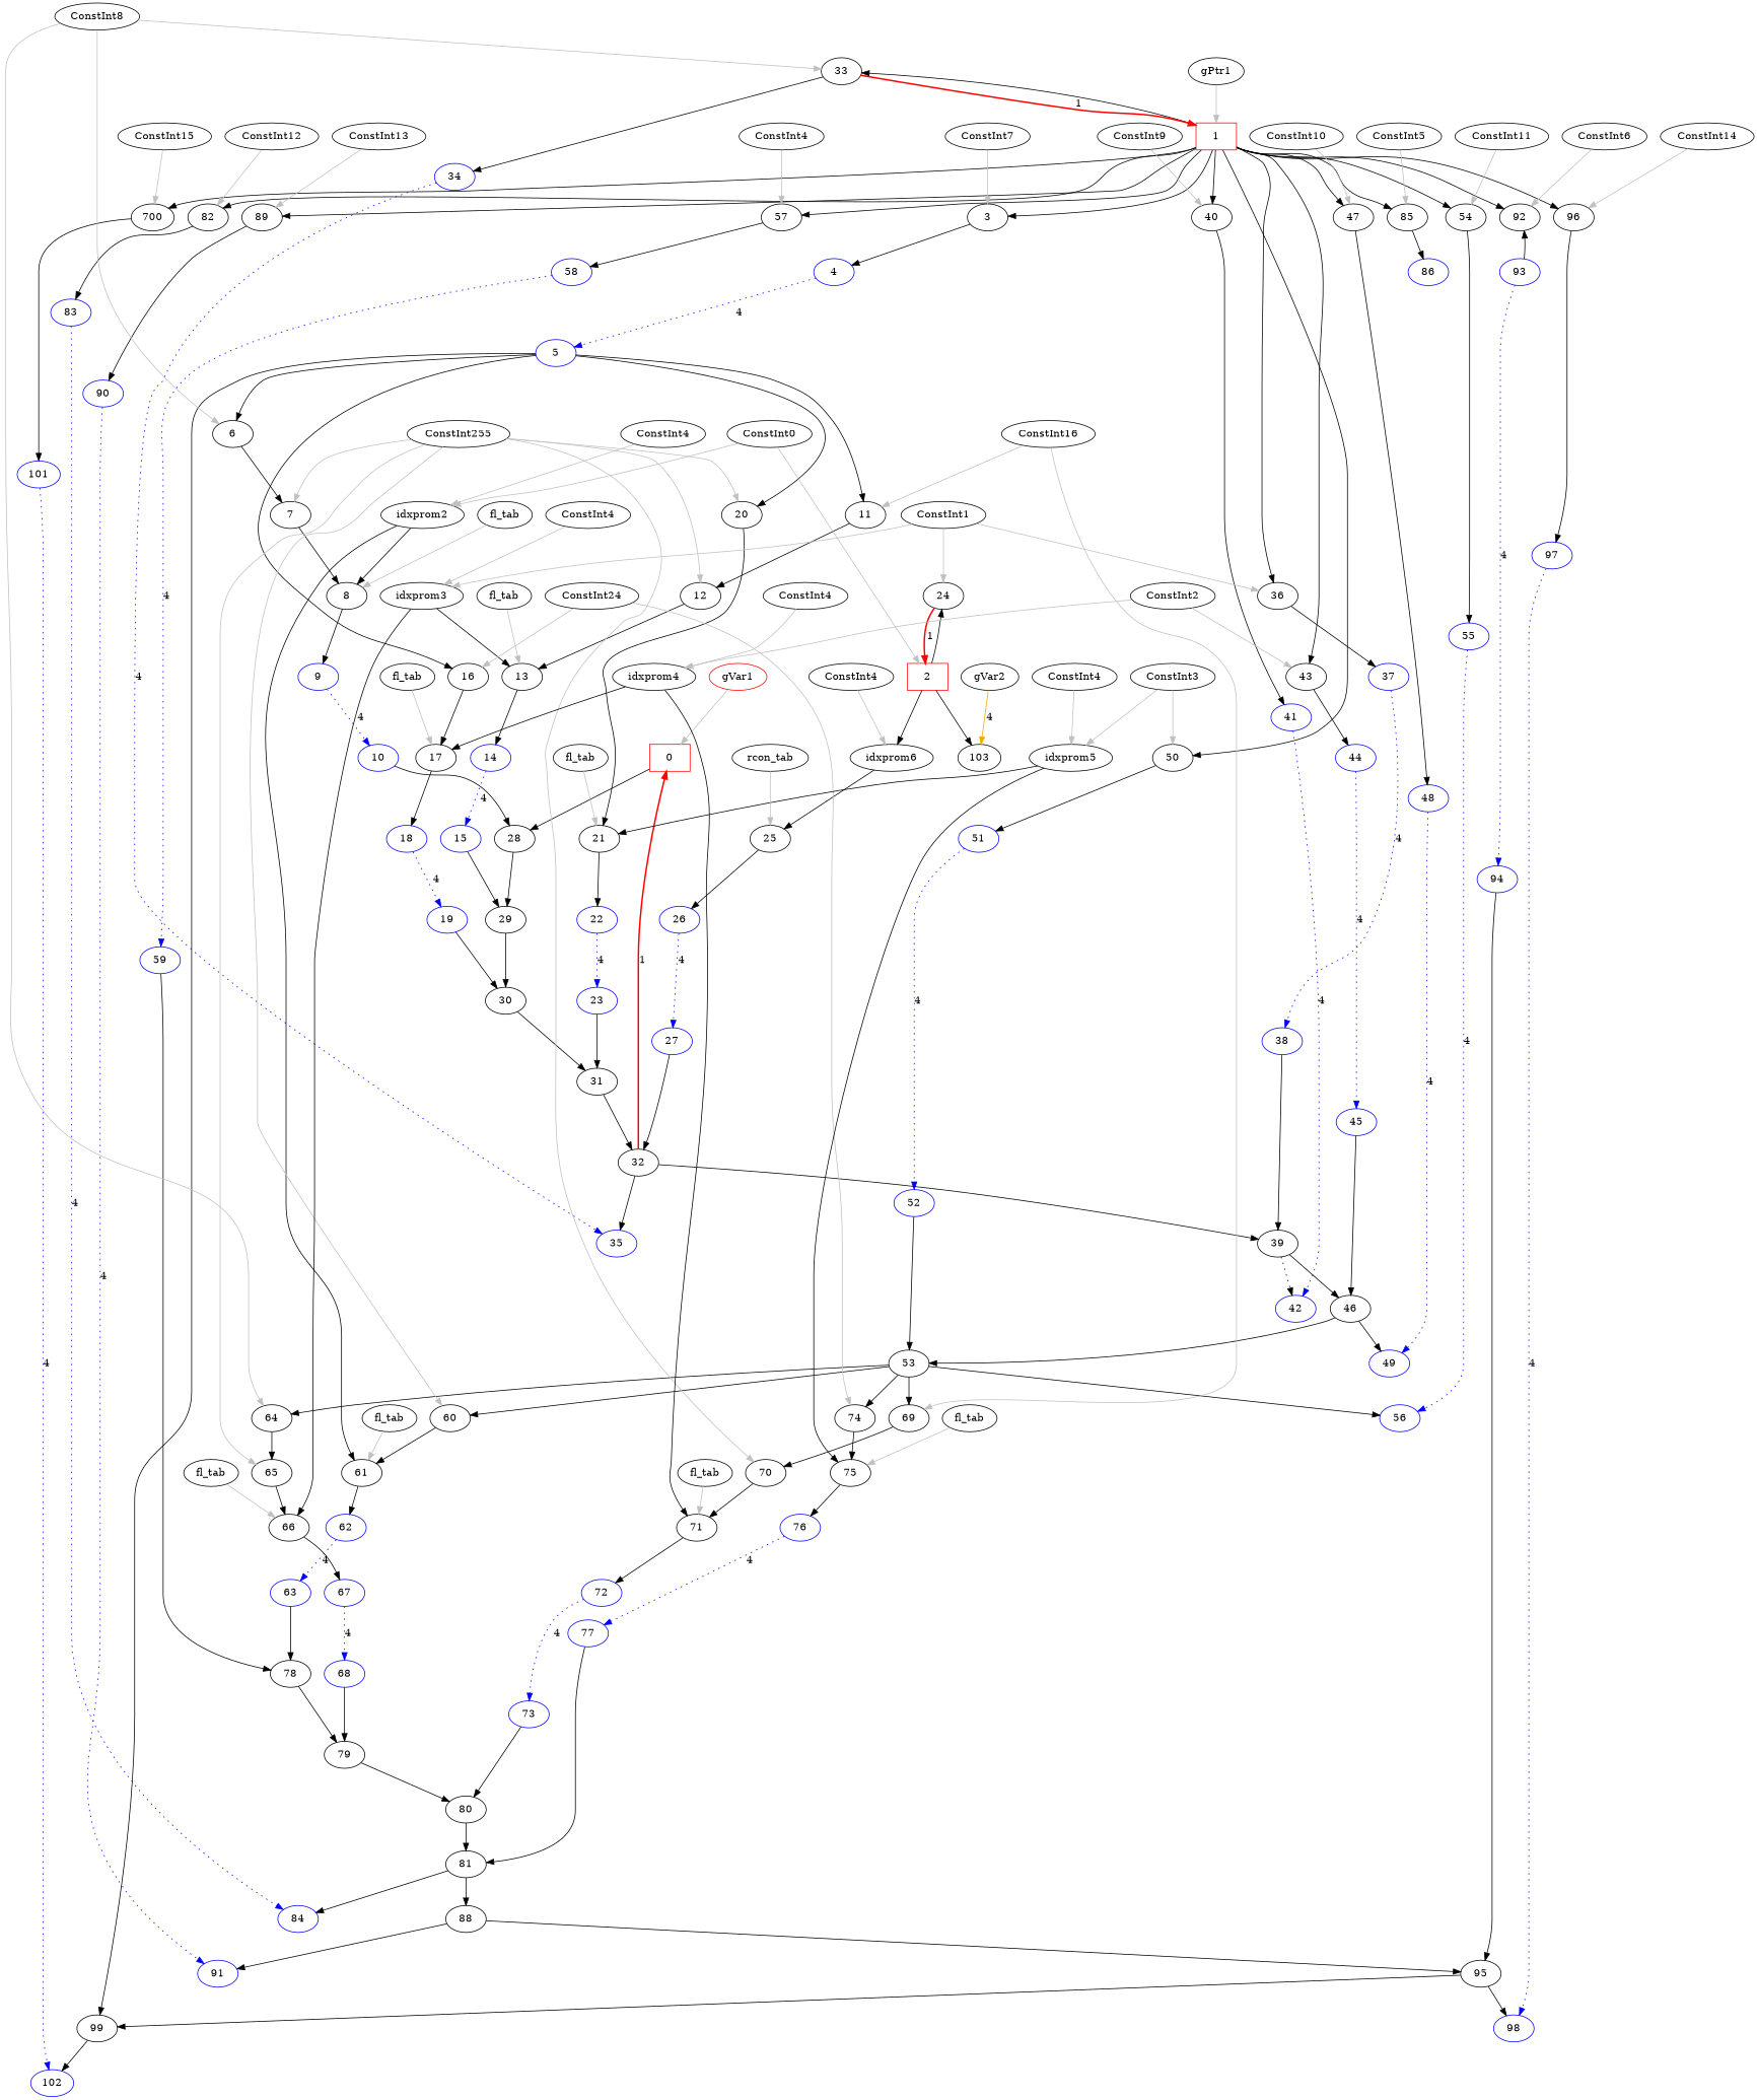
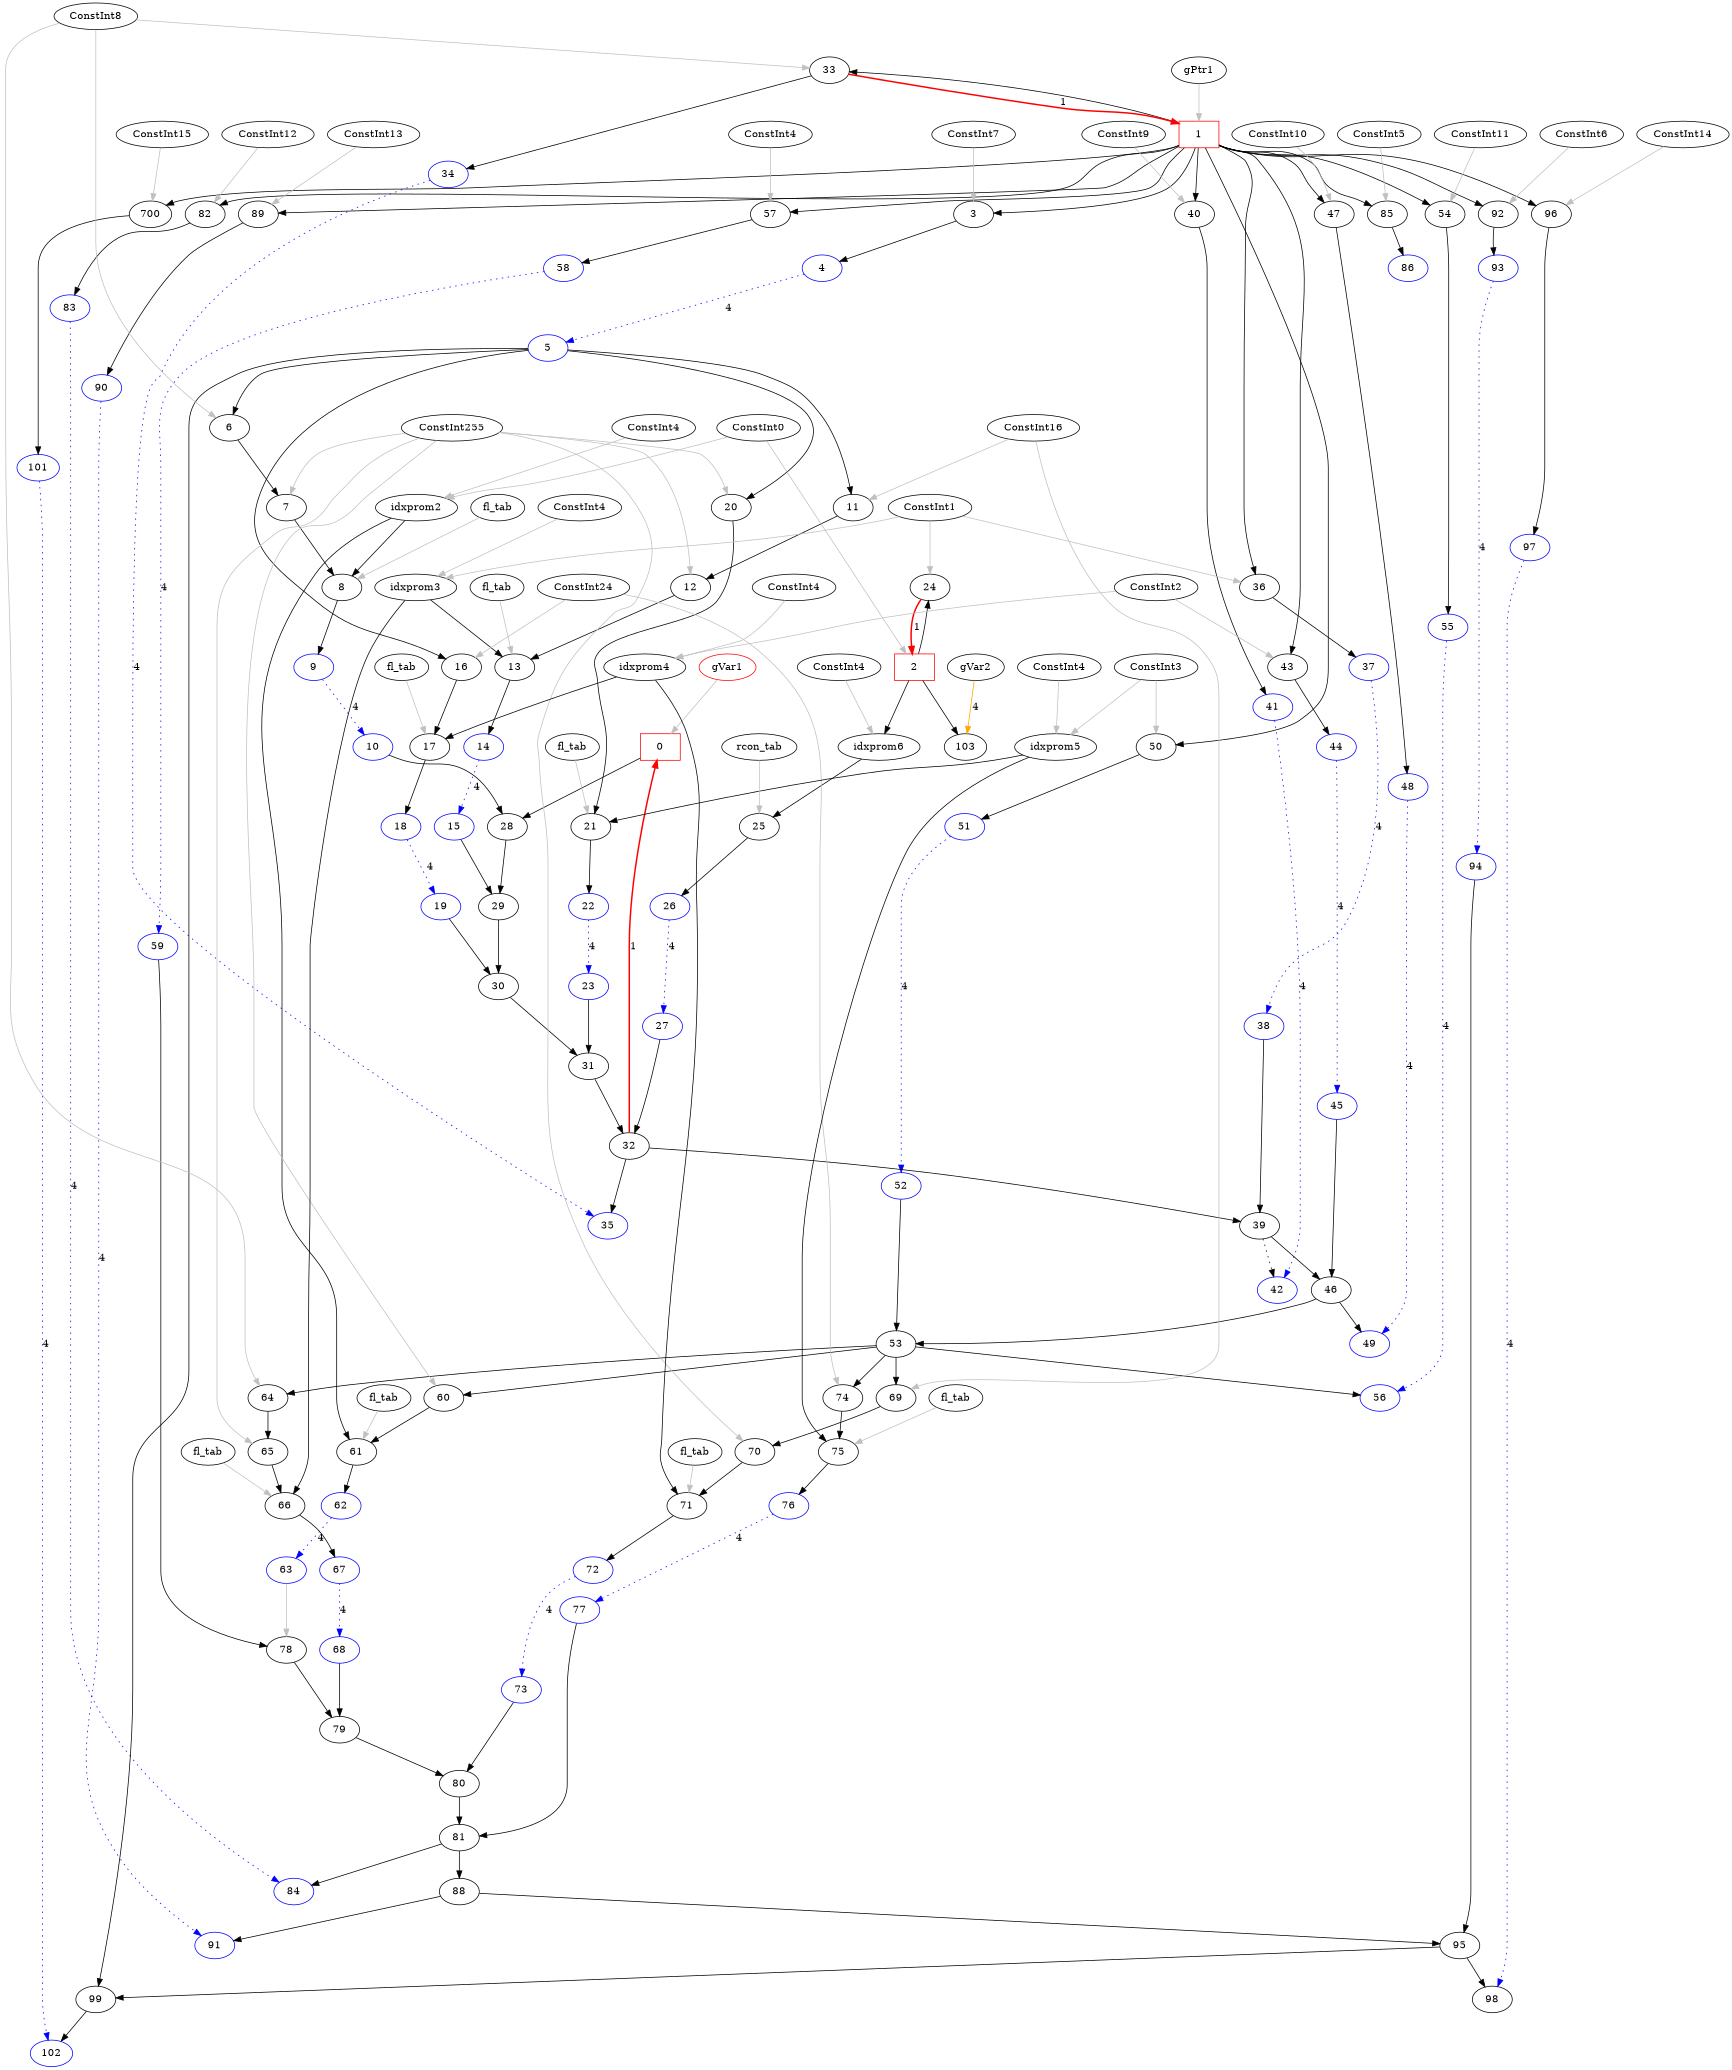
  digraph {
    node [color=black]
    n1 [color=red label=0 shape=box]
    n2 [label=28]
    n3 [label=29]
    n4 [color=red label=1 shape=box]
    n5 [label=3]
    n6 [label=33]
    n7 [label=36]
    n8 [label=40]
    n9 [label=43]
    n10 [label=47]
    n11 [label=50]
    n12 [label=54]
    n13 [label=57]
    n14 [label=82]
    n15 [label=85]
    n16 [label=89]
    n17 [label=92]
    n18 [label=96]
    n19 [label=700]
    n20 [color=blue label=4]
    n21 [color=blue label=34]
    n22 [color=blue label=37]
    n23 [color=blue label=41]
    n24 [color=blue label=44]
    n25 [color=blue label=48]
    n26 [color=blue label=51]
    n27 [color=blue label=55]
    n28 [color=blue label=58]
    n29 [color=blue label=83]
    n30 [color=blue label=86]
    n31 [color=blue label=90]
    n32 [color=blue label=93]
    n33 [color=blue label=97]
    n34 [color=blue label=101]
    n35 [color=red label=2 shape=box]
    n36 [label=24]
    n37 [label=103]
    n38 [label=idxprom6]
    n39 [label=25]
    n40 [color=blue label=5]
    n41 [label=6]
    n42 [label=11]
    n43 [label=16]
    n44 [label=20]
    n45 [label=99]
    n46 [label=7]
    n47 [label=12]
    n48 [label=17]
    n49 [label=21]
    n50 [color=blue label=102]
    n51 [label=8]
    n52 [color=blue label=9]
    n53 [color=blue label=10]
    n54 [label=13]
    n55 [color=blue label=14]
    n56 [color=blue label=15]
    n57 [label=30]
    n58 [color=blue label=18]
    n59 [color=blue label=19]
    n60 [label=31]
    n61 [color=blue label=22]
    n62 [color=blue label=23]
    n63 [label=32]
    n64 [color=blue label=26]
    n65 [color=blue label=27]
    n66 [color=blue label=35]
    n67 [label=39]
    n68 [color=blue label=42]
    n69 [label=46]
    n70 [color=blue label=38]
    n71 [color=blue label=49]
    n72 [label=53]
    n73 [color=blue label=45]
    n74 [color=blue label=56]
    n75 [label=60]
    n76 [label=64]
    n77 [label=69]
    n78 [label=74]
    n79 [color=blue label=52]
    n80 [label=61]
    n81 [label=65]
    n82 [label=70]
    n83 [label=75]
    n84 [color=blue label=59]
    n85 [label=78]
    n86 [label=79]
    n87 [color=blue label=62]
    n88 [color=blue label=63]
    n89 [label=66]
    n90 [color=blue label=67]
    n91 [color=blue label=68]
    n92 [label=80]
    n93 [label=71]
    n94 [color=blue label=72]
    n95 [color=blue label=73]
    n96 [label=81]
    n97 [color=blue label=76]
    n98 [color=blue label=77]
    n99 [color=blue label=84]
    n100 [label=88]
    n101 [color=blue label=91]
    n102 [label=95]
-   n103 [color=blue label=98]
+   n103 [label=98]
    n104 [color=blue label=94]
    n105 [color=red label=gVar1]
    n106 [label=gPtr1]
    n107 [label=ConstInt0]
    n108 [label=idxprom2]
    n109 [label=ConstInt7]
    n110 [label=ConstInt8]
    n111 [label=ConstInt255]
    n112 [label=fl_tab]
    n113 [label=ConstInt4]
    n114 [label=ConstInt16]
    n115 [label=ConstInt1]
    n116 [label=idxprom3]
    n117 [label=fl_tab]
    n118 [label=ConstInt4]
    n119 [label=ConstInt24]
    n120 [label=ConstInt2]
    n121 [label=idxprom4]
    n122 [label=fl_tab]
    n123 [label=ConstInt4]
    n124 [label=ConstInt3]
    n125 [label=idxprom5]
    n126 [label=fl_tab]
    n127 [label=ConstInt4]
    n128 [label=rcon_tab]
    n129 [label=ConstInt4]
    n130 [label=ConstInt9]
    n131 [label=ConstInt10]
    n132 [label=ConstInt11]
    n133 [label=ConstInt4]
    n134 [label=fl_tab]
    n135 [label=fl_tab]
    n136 [label=fl_tab]
    n137 [label=fl_tab]
    n138 [label=ConstInt12]
    n139 [label=ConstInt5]
    n140 [label=ConstInt13]
    n141 [label=ConstInt6]
    n142 [label=ConstInt14]
    n143 [label=ConstInt15]
    n144 [label=gVar2]
    n1 -> n2
    n2 -> n3
    n3 -> n57
    n4 -> n5
    n4 -> n6
    n4 -> n7
    n4 -> n8
    n4 -> n9
    n4 -> n10
    n4 -> n11
    n4 -> n12
    n4 -> n13
    n4 -> n14
    n4 -> n15
    n4 -> n16
    n4 -> n17
    n4 -> n18
    n4 -> n19
    n5 -> n20
    n6 -> n4 [color=red label=1 style=bold]
    n6 -> n21
    n7 -> n22
    n8 -> n23
    n9 -> n24
    n10 -> n25
    n11 -> n26
    n12 -> n27
    n13 -> n28
    n14 -> n29
    n15 -> n30
    n16 -> n31
-   n32 -> n17
+   n17 -> n32
    n18 -> n33
    n19 -> n34
    n20 -> n40 [color=blue label=4 style=dotted]
    n21 -> n66 [color=blue label=4 style=dotted]
    n22 -> n70 [color=blue label=4 style=dotted]
    n23 -> n68 [color=blue label=4 style=dotted]
    n24 -> n73 [color=blue label=4 style=dotted]
    n25 -> n71 [color=blue label=4 style=dotted]
    n26 -> n79 [color=blue label=4 style=dotted]
    n27 -> n74 [color=blue label=4 style=dotted]
    n28 -> n84 [color=blue label=4 style=dotted]
    n29 -> n99 [color=blue label=4 style=dotted]
    n31 -> n101 [color=blue label=4 style=dotted]
    n32 -> n104 [color=blue label=4 style=dotted]
    n33 -> n103 [color=blue label=4 style=dotted]
    n34 -> n50 [color=blue label=4 style=dotted]
    n35 -> n36
    n35 -> n37
    n35 -> n38
    n36 -> n35 [color=red label=1 style=bold]
    n38 -> n39
    n39 -> n64
    n40 -> n41
    n40 -> n42
    n40 -> n43
    n40 -> n44
    n40 -> n45
    n41 -> n46
    n42 -> n47
    n43 -> n48
    n44 -> n49
    n45 -> n50
    n46 -> n51
    n47 -> n54
    n48 -> n58
    n49 -> n61
    n51 -> n52
    n52 -> n53 [color=blue label=4 style=dotted]
    n53 -> n2
    n54 -> n55
    n55 -> n56 [color=blue label=4 style=dotted]
    n56 -> n3
    n57 -> n60
    n58 -> n59 [color=blue label=4 style=dotted]
    n59 -> n57
    n60 -> n63
    n61 -> n62 [color=blue label=4 style=dotted]
    n62 -> n60
    n63 -> n1 [color=red label=1 style=bold]
    n63 -> n66
    n63 -> n67
    n64 -> n65 [color=blue label=4 style=dotted]
    n65 -> n63
    n67 -> n68 [style=dotted]
    n67 -> n69
    n69 -> n71
    n69 -> n72
    n70 -> n67
    n72 -> n74
    n72 -> n75
    n72 -> n76
    n72 -> n77
    n72 -> n78
    n73 -> n69
    n75 -> n80
    n76 -> n81
    n77 -> n82
    n78 -> n83
    n79 -> n72
    n80 -> n87
    n81 -> n89
    n82 -> n93
    n83 -> n97
    n84 -> n85
    n85 -> n86
    n86 -> n92
    n87 -> n88 [color=blue label=4 style=dotted]
-   n88 -> n85
+   n88 -> n85 [color=gray]
    n89 -> n90
    n90 -> n91 [color=blue label=4 style=dotted]
    n91 -> n86
    n92 -> n96
    n93 -> n94
    n94 -> n95 [color=blue label=4 style=dotted]
    n95 -> n92
    n96 -> n99
    n96 -> n100
    n97 -> n98 [color=blue label=4 style=dotted]
    n98 -> n96
    n100 -> n101
    n100 -> n102
    n102 -> n45
    n102 -> n103
    n104 -> n102
    n105 -> n1 [color=gray]
    n106 -> n4 [color=gray]
    n107 -> n35 [color=gray]
    n107 -> n108 [color=gray]
    n108 -> n51
    n108 -> n80
    n109 -> n5 [color=gray]
    n110 -> n6 [color=gray]
    n110 -> n41 [color=gray]
    n110 -> n76 [color=gray]
    n111 -> n44 [color=gray]
    n111 -> n46 [color=gray]
    n111 -> n47 [color=gray]
    n111 -> n75 [color=gray]
    n111 -> n81 [color=gray]
    n111 -> n82 [color=gray]
    n112 -> n51 [color=gray]
    n113 -> n108 [color=gray]
    n114 -> n42 [color=gray]
    n114 -> n77 [color=gray]
    n115 -> n7 [color=gray]
    n115 -> n36 [color=gray]
    n115 -> n116 [color=gray]
    n116 -> n54
    n116 -> n89
    n117 -> n54 [color=gray]
    n118 -> n116 [color=gray]
    n119 -> n43 [color=gray]
    n119 -> n78 [color=gray]
    n120 -> n9 [color=gray]
    n120 -> n121 [color=gray]
    n121 -> n48
    n121 -> n93
    n122 -> n48 [color=gray]
    n123 -> n121 [color=gray]
    n124 -> n11 [color=gray]
    n124 -> n125 [color=gray]
    n125 -> n49
    n125 -> n83
    n126 -> n49 [color=gray]
    n127 -> n125 [color=gray]
    n128 -> n39 [color=gray]
    n129 -> n38 [color=gray]
    n130 -> n8 [color=gray]
    n131 -> n10 [color=gray]
    n132 -> n12 [color=gray]
    n133 -> n13 [color=gray]
    n134 -> n80 [color=gray]
    n135 -> n89 [color=gray]
    n136 -> n93 [color=gray]
    n137 -> n83 [color=gray]
    n138 -> n14 [color=gray]
    n139 -> n15 [color=gray]
    n140 -> n16 [color=gray]
    n141 -> n17 [color=gray]
    n142 -> n18 [color=gray]
    n143 -> n19 [color=gray]
    n144 -> n37 [color=orange label=4]
  }
